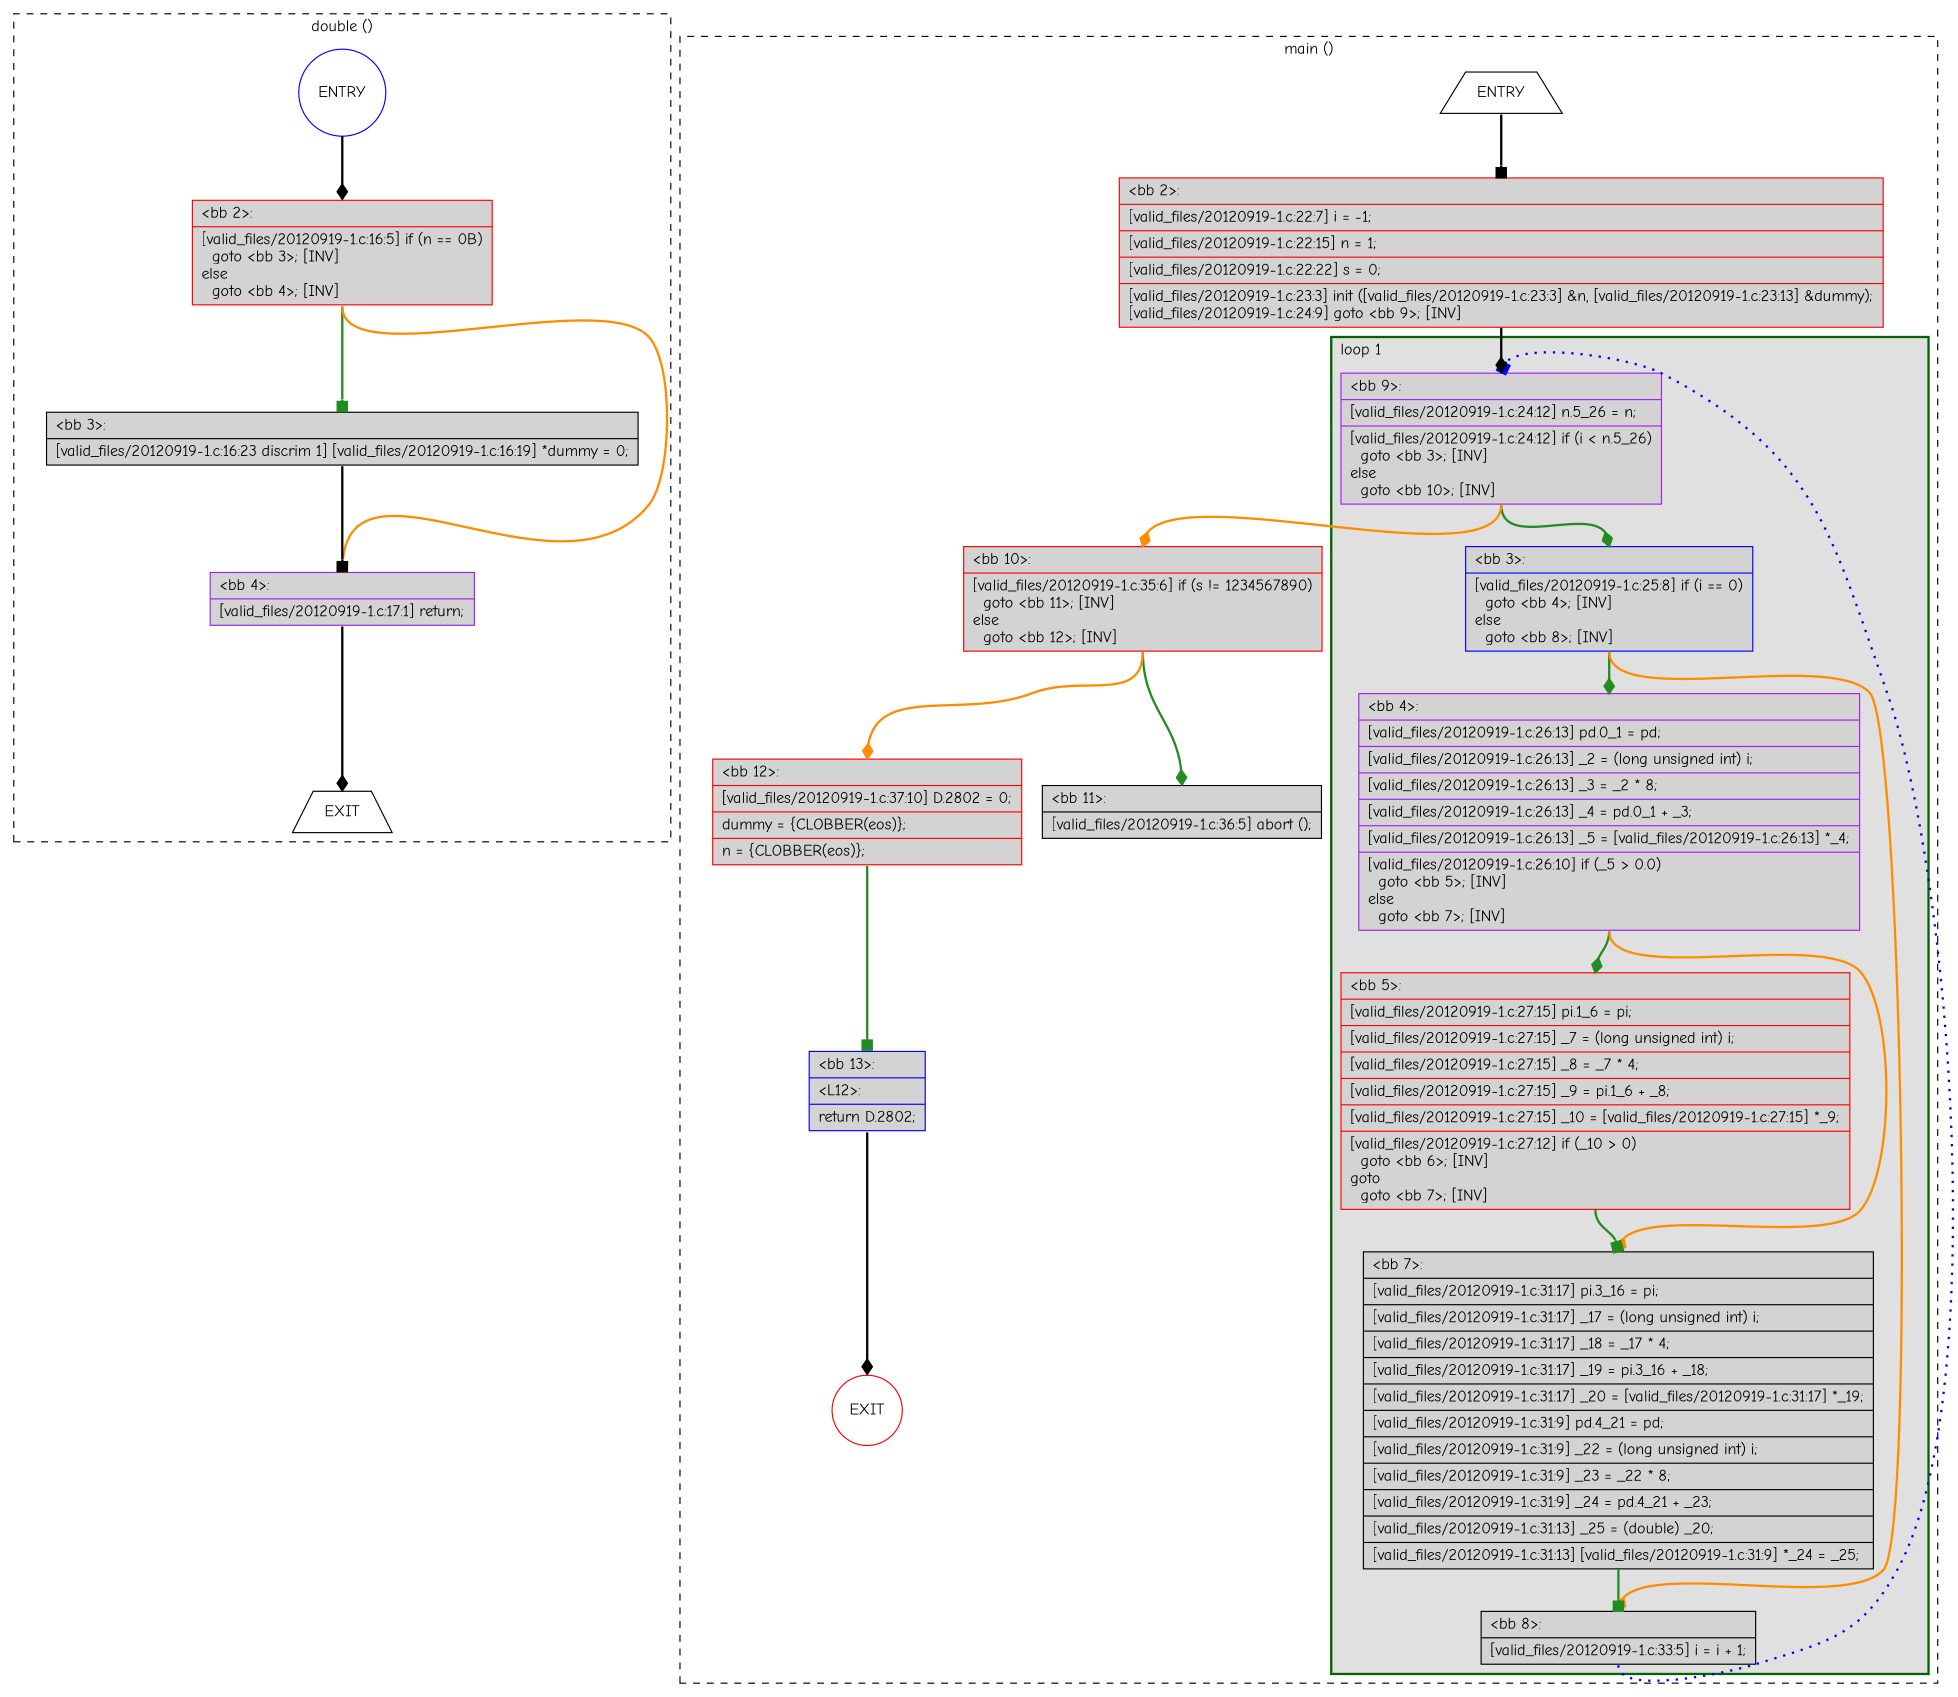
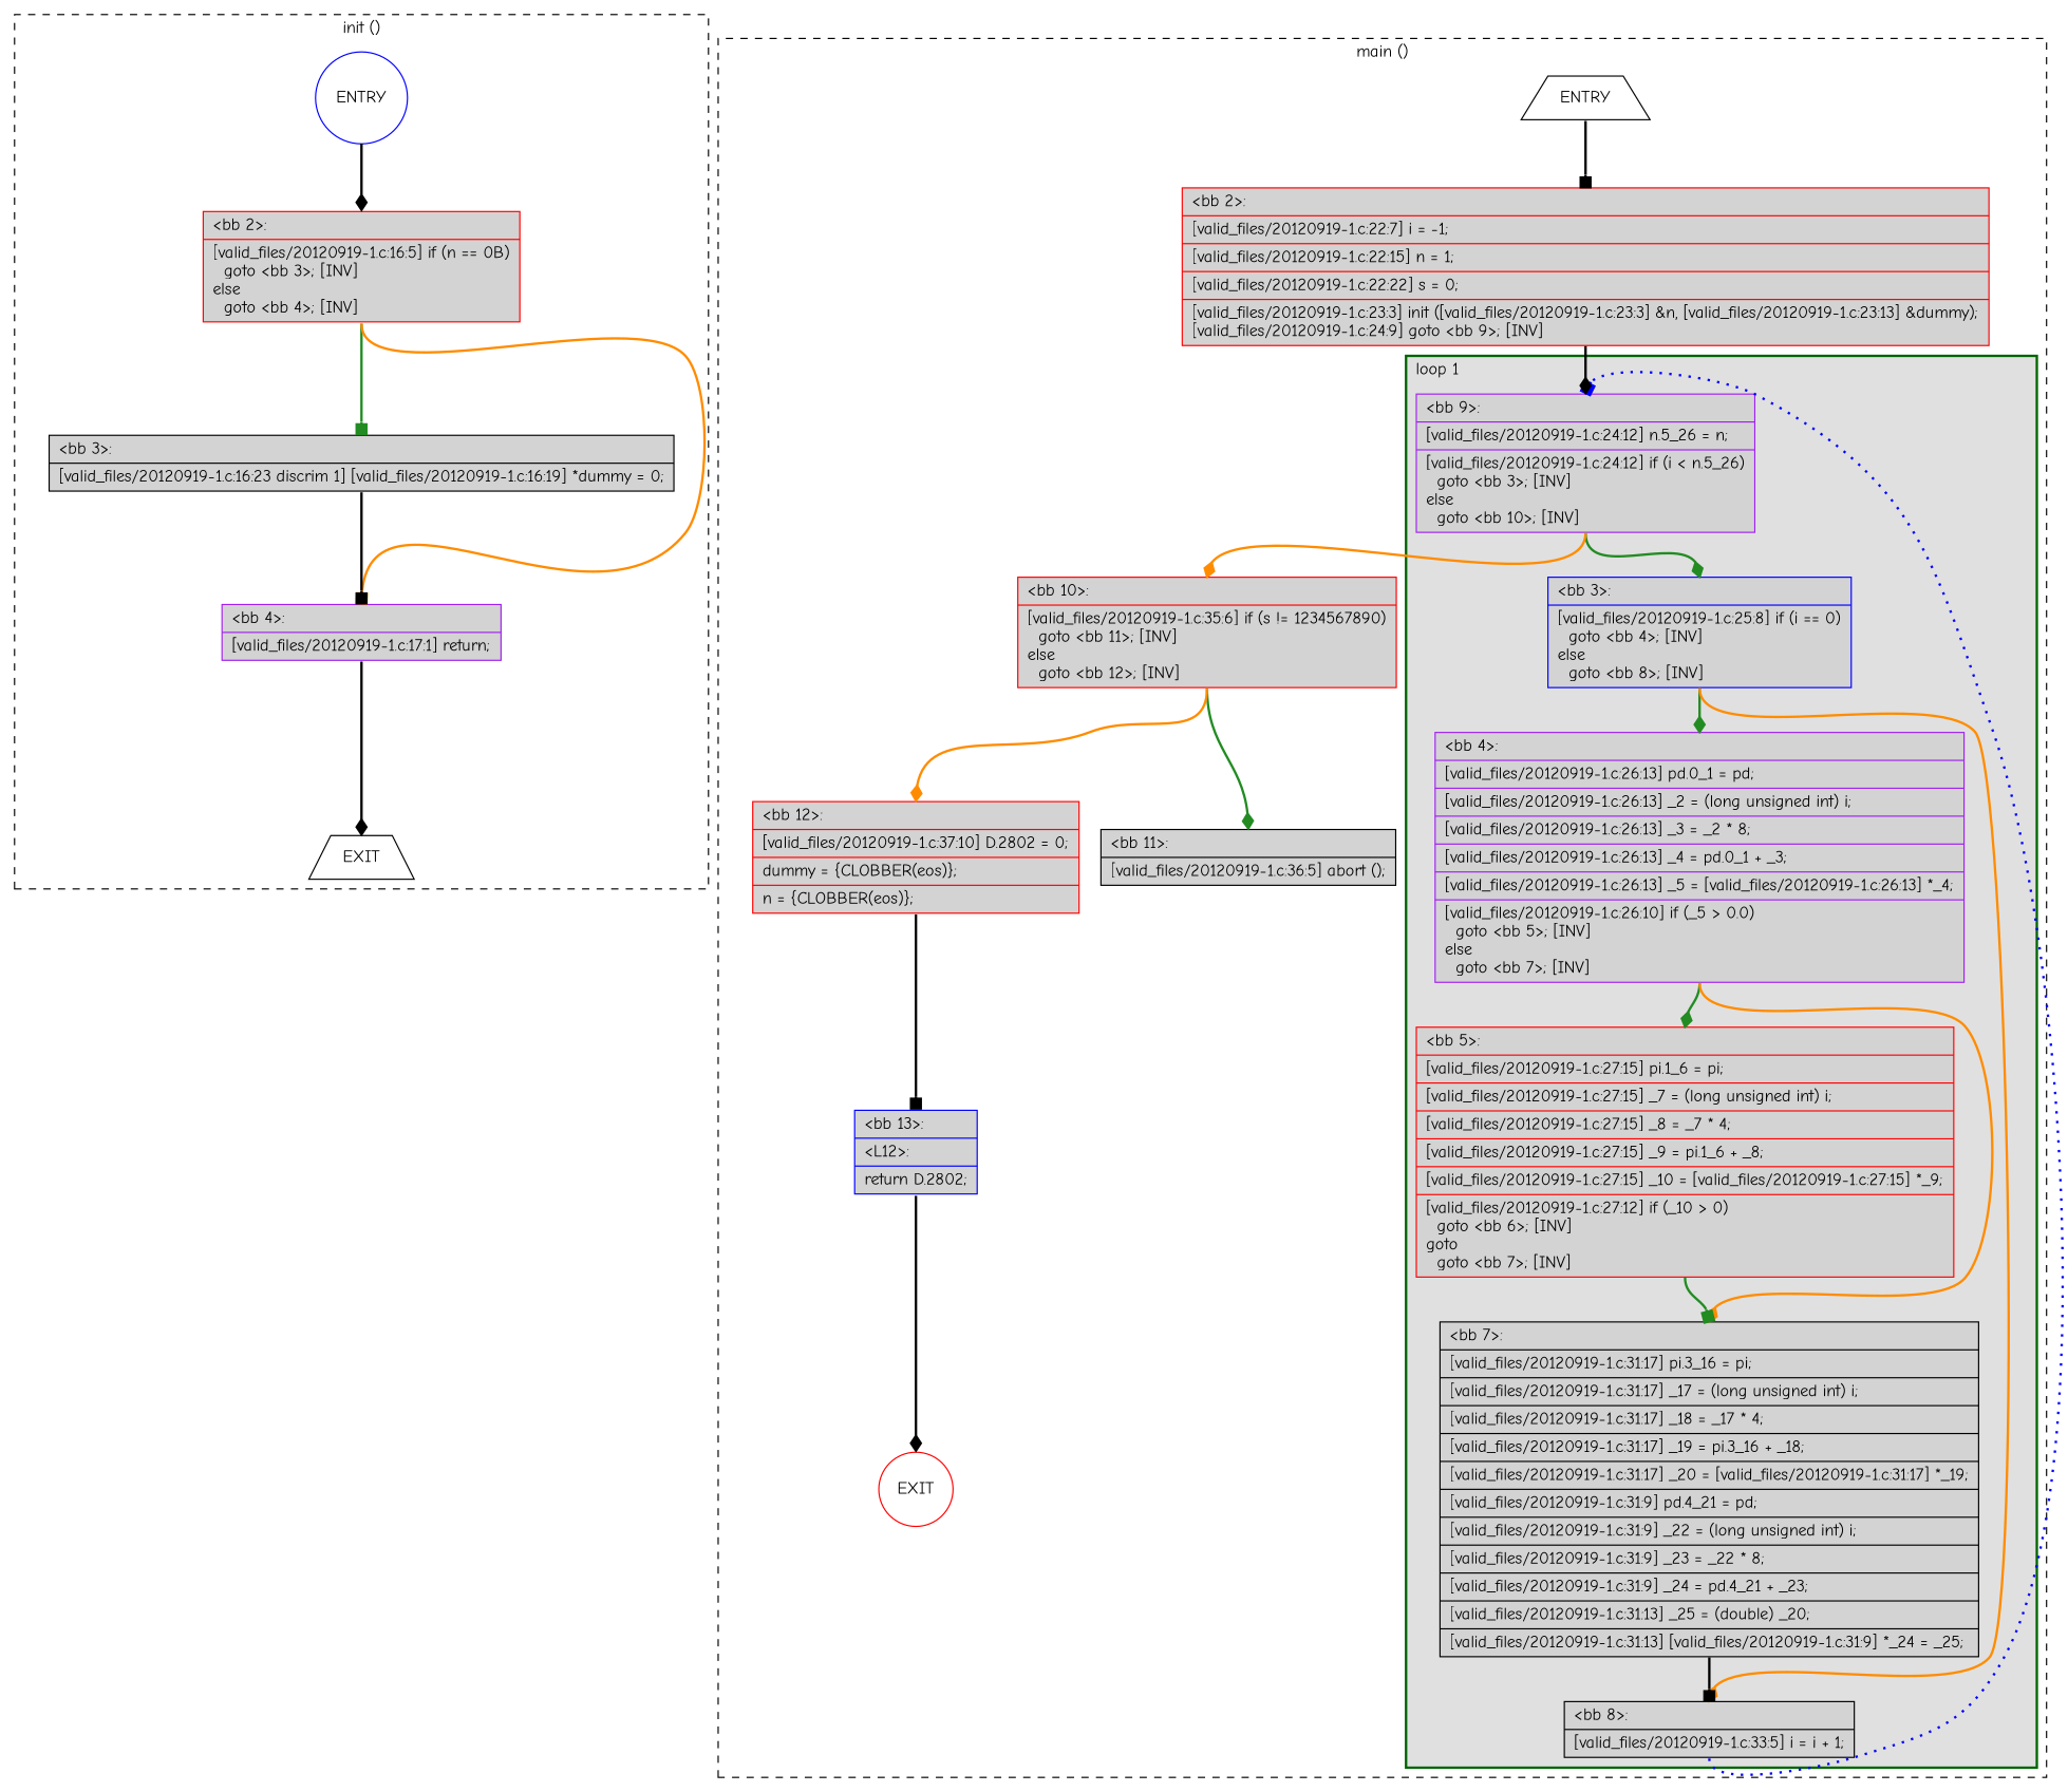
  digraph {
    fontname="Comic Neue"
    node [color=black fillcolor=lightgrey fontname="Comic Neue" shape=record style=filled]
    edge [constraint=true fontname="Comic Neue" headport=n style="solid,bold" tailport=s arrowhead=diamond color=black weight=10]
    n1 [color=blue fillcolor=white label=ENTRY shape=circle]
    n2 [fillcolor=white label=EXIT shape=trapezium]
    n3 [color=red label="{\<bb\ 2\>:\l|[valid_files/20120919-1.c:16:5]\ if\ (n\ ==\ 0B)\l\ \ goto\ \<bb\ 3\>;\ [INV]\lelse\l\ \ goto\ \<bb\ 4\>;\ [INV]\l}"]
    n4 [label="{\<bb\ 3\>:\l|[valid_files/20120919-1.c:16:23\ discrim\ 1]\ [valid_files/20120919-1.c:16:19]\ *dummy\ =\ 0;\l}"]
    n5 [color=purple label="{\<bb\ 4\>:\l|[valid_files/20120919-1.c:17:1]\ return;\l}"]
    n6 [color=purple label="{\<bb\ 9\>:\l|[valid_files/20120919-1.c:24:12]\ n.5_26\ =\ n;\l|[valid_files/20120919-1.c:24:12]\ if\ (i\ \<\ n.5_26)\l\ \ goto\ \<bb\ 3\>;\ [INV]\lelse\l\ \ goto\ \<bb\ 10\>;\ [INV]\l}"]
    n7 [color=blue label="{\<bb\ 3\>:\l|[valid_files/20120919-1.c:25:8]\ if\ (i\ ==\ 0)\l\ \ goto\ \<bb\ 4\>;\ [INV]\lelse\l\ \ goto\ \<bb\ 8\>;\ [INV]\l}"]
    n8 [color=purple label="{\<bb\ 4\>:\l|[valid_files/20120919-1.c:26:13]\ pd.0_1\ =\ pd;\l|[valid_files/20120919-1.c:26:13]\ _2\ =\ (long\ unsigned\ int)\ i;\l|[valid_files/20120919-1.c:26:13]\ _3\ =\ _2\ *\ 8;\l|[valid_files/20120919-1.c:26:13]\ _4\ =\ pd.0_1\ +\ _3;\l|[valid_files/20120919-1.c:26:13]\ _5\ =\ [valid_files/20120919-1.c:26:13]\ *_4;\l|[valid_files/20120919-1.c:26:10]\ if\ (_5\ \>\ 0.0)\l\ \ goto\ \<bb\ 5\>;\ [INV]\lelse\l\ \ goto\ \<bb\ 7\>;\ [INV]\l}"]
    n9 [label="{\<bb\ 8\>:\l|[valid_files/20120919-1.c:33:5]\ i\ =\ i\ +\ 1;\l}"]
    n10 [color=red label="{\<bb\ 5\>:\l|[valid_files/20120919-1.c:27:15]\ pi.1_6\ =\ pi;\l|[valid_files/20120919-1.c:27:15]\ _7\ =\ (long\ unsigned\ int)\ i;\l|[valid_files/20120919-1.c:27:15]\ _8\ =\ _7\ *\ 4;\l|[valid_files/20120919-1.c:27:15]\ _9\ =\ pi.1_6\ +\ _8;\l|[valid_files/20120919-1.c:27:15]\ _10\ =\ [valid_files/20120919-1.c:27:15]\ *_9;\l|[valid_files/20120919-1.c:27:12]\ if\ (_10\ \>\ 0)\l\ \ goto\ \<bb\ 6\>;\ [INV]\lgoto\l\ \ goto\ \<bb\ 7\>;\ [INV]\l}"]
    n11 [label="{\<bb\ 7\>:\l|[valid_files/20120919-1.c:31:17]\ pi.3_16\ =\ pi;\l|[valid_files/20120919-1.c:31:17]\ _17\ =\ (long\ unsigned\ int)\ i;\l|[valid_files/20120919-1.c:31:17]\ _18\ =\ _17\ *\ 4;\l|[valid_files/20120919-1.c:31:17]\ _19\ =\ pi.3_16\ +\ _18;\l|[valid_files/20120919-1.c:31:17]\ _20\ =\ [valid_files/20120919-1.c:31:17]\ *_19;\l|[valid_files/20120919-1.c:31:9]\ pd.4_21\ =\ pd;\l|[valid_files/20120919-1.c:31:9]\ _22\ =\ (long\ unsigned\ int)\ i;\l|[valid_files/20120919-1.c:31:9]\ _23\ =\ _22\ *\ 8;\l|[valid_files/20120919-1.c:31:9]\ _24\ =\ pd.4_21\ +\ _23;\l|[valid_files/20120919-1.c:31:13]\ _25\ =\ (double)\ _20;\l|[valid_files/20120919-1.c:31:13]\ [valid_files/20120919-1.c:31:9]\ *_24\ =\ _25;\l}"]
    n12 [color=red label="{\<bb\ 10\>:\l|[valid_files/20120919-1.c:35:6]\ if\ (s\ !=\ 1234567890)\l\ \ goto\ \<bb\ 11\>;\ [INV]\lelse\l\ \ goto\ \<bb\ 12\>;\ [INV]\l}"]
    n13 [fillcolor=white label=ENTRY shape=trapezium]
    n14 [color=red fillcolor=white label=EXIT shape=circle]
    n15 [color=red label="{\<bb\ 2\>:\l|[valid_files/20120919-1.c:22:7]\ i\ =\ -1;\l|[valid_files/20120919-1.c:22:15]\ n\ =\ 1;\l|[valid_files/20120919-1.c:22:22]\ s\ =\ 0;\l|[valid_files/20120919-1.c:23:3]\ init\ ([valid_files/20120919-1.c:23:3]\ &n,\ [valid_files/20120919-1.c:23:13]\ &dummy);\l[valid_files/20120919-1.c:24:9]\ goto\ \<bb\ 9\>;\ [INV]\l}"]
    n16 [label="{\<bb\ 11\>:\l|[valid_files/20120919-1.c:36:5]\ abort\ ();\l}"]
    n17 [color=red label="{\<bb\ 12\>:\l|[valid_files/20120919-1.c:37:10]\ D.2802\ =\ 0;\l|dummy\ =\ \{CLOBBER(eos)\};\l|n\ =\ \{CLOBBER(eos)\};\l}"]
    n18 [color=blue label="{\<bb\ 13\>:\l|\<L12\>:\l|return\ D.2802;\l}"]
    subgraph cluster_1 {
      color=black
-     label="double ()"
+     label="init ()"
      style=dashed
      n1
      n2
      n3
      n4
      n5
    }
    subgraph cluster_2 {
      color=black
      label="main ()"
      style=dashed
      n12
      n13
      n14
      n15
      n16
      n17
      n18
      subgraph cluster_3 {
        color=darkgreen
        fillcolor=grey88
        label="loop 1"
        labeljust=l
        penwidth=2
        style=filled
        n6
        n7
        n8
        n9
        n10
        n11
      }
    }
    n1 -> n2 [style=invis arrowhead="" color="" weight=""]
    n1 -> n3 [weight=100]
    n3 -> n4 [arrowhead=box color=forestgreen]
    n3 -> n5 [arrowhead=box color=darkorange]
    n4 -> n5 [arrowhead=box weight=100]
    n5 -> n2
    n6 -> n7 [color=forestgreen]
    n6 -> n12 [color=darkorange]
    n7 -> n8 [color=forestgreen]
    n7 -> n9 [color=darkorange]
    n8 -> n10 [color=forestgreen]
    n8 -> n11 [color=darkorange]
    n9 -> n6 [arrowhead=box color=blue constraint=false style="dotted,bold"]
    n10 -> n11 [arrowhead=box color=forestgreen]
-   n11 -> n9 [arrowhead=box color=forestgreen weight=100]
+   n11 -> n9 [arrowhead=box weight=100]
    n12 -> n16 [color=forestgreen]
    n12 -> n17 [color=darkorange]
    n13 -> n14 [style=invis arrowhead="" color="" weight=""]
    n13 -> n15 [arrowhead=box weight=100]
    n15 -> n6 [weight=100]
-   n17 -> n18 [arrowhead=box color=forestgreen weight=100]
+   n17 -> n18 [arrowhead=box weight=100]
    n18 -> n14
  }
